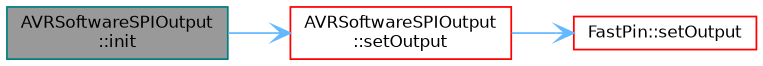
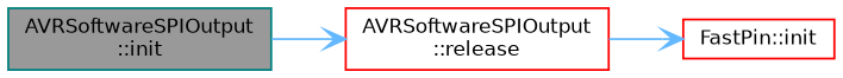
  digraph {
    rankdir=LR
    node [color=red fillcolor=white fontname=Helvetica fontsize=10 shape=box style=filled]
    edge [arrowhead=vee color=steelblue1 fontname=Helvetica fontsize=10 labelfontname=Helvetica labelfontsize=10 style=solid]
    n1 [color=teal fillcolor=grey60 fontcolor=black height=0.2 label="AVRSoftwareSPIOutput\l::init" width=0.4]
-   n2 [height=0.2 label="AVRSoftwareSPIOutput\l::setOutput" width=0.4]
-   n3 [height=0.2 label="FastPin::setOutput" width=0.4]
+   n2 [height=0.2 label="AVRSoftwareSPIOutput\l::release" width=0.4]
+   n3 [height=0.2 label="FastPin::init" width=0.4]
    n1 -> n2
    n2 -> n3
  }
